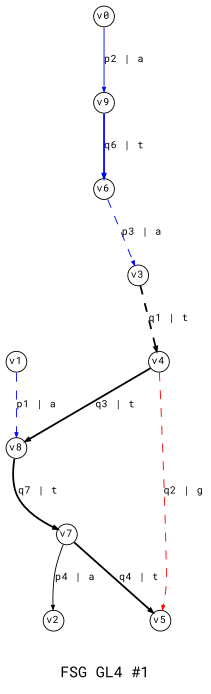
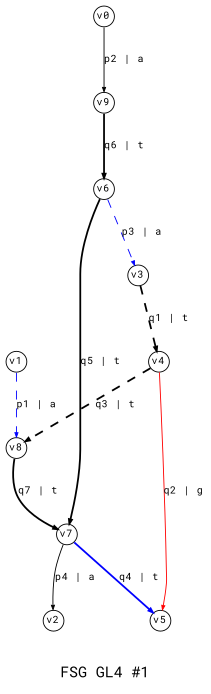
  digraph {
    fontname="Roboto Mono"
    fontsize=10
    label="FSG GL4 #1"
    noverlap=scale
    node [fontname="Roboto Mono" fontsize=7 margin=0 penwidth=0.6 shape=circle]
    edge [arrowsize=0.3 color=black fontname="Roboto Mono" fontsize=7 penwidth=1.2 style=solid]
    v1 [height=0.01]
    v8 [height=0.01]
    v7 [height=0.01]
    v9 [height=0.01]
    v6 [height=0.01]
    v0 [height=0.01]
    v3 [height=0.01]
    v4 [height=0.01]
    v2 [height=0.01]
    v5 [height=0.01]
    v1 -> v8 [color=blue label="p1 | a" penwidth=0.6 style=dashed]
    v8 -> v7 [label="q7 | t"]
    v7 -> v2 [label="p4 | a" penwidth=0.6]
-   v7 -> v5 [label="q4 | t"]
-   v9 -> v6 [color=blue label="q6 | t"]
+   v7 -> v5 [color=blue label="q4 | t"]
+   v9 -> v6 [label="q6 | t"]
+   v6 -> v7 [label="q5 | t"]
    v6 -> v3 [color=blue label="p3 | a" penwidth=0.6 style=dashed]
-   v0 -> v9 [color=blue label="p2 | a" penwidth=0.6]
+   v0 -> v9 [label="p2 | a" penwidth=0.6]
    v3 -> v4 [label="q1 | t" style=dashed]
-   v4 -> v8 [label="q3 | t"]
-   v4 -> v5 [color=red label="q2 | g" penwidth=0.6 style=dashed]
+   v4 -> v8 [label="q3 | t" style=dashed]
+   v4 -> v5 [color=red label="q2 | g" penwidth=0.6]
  }
